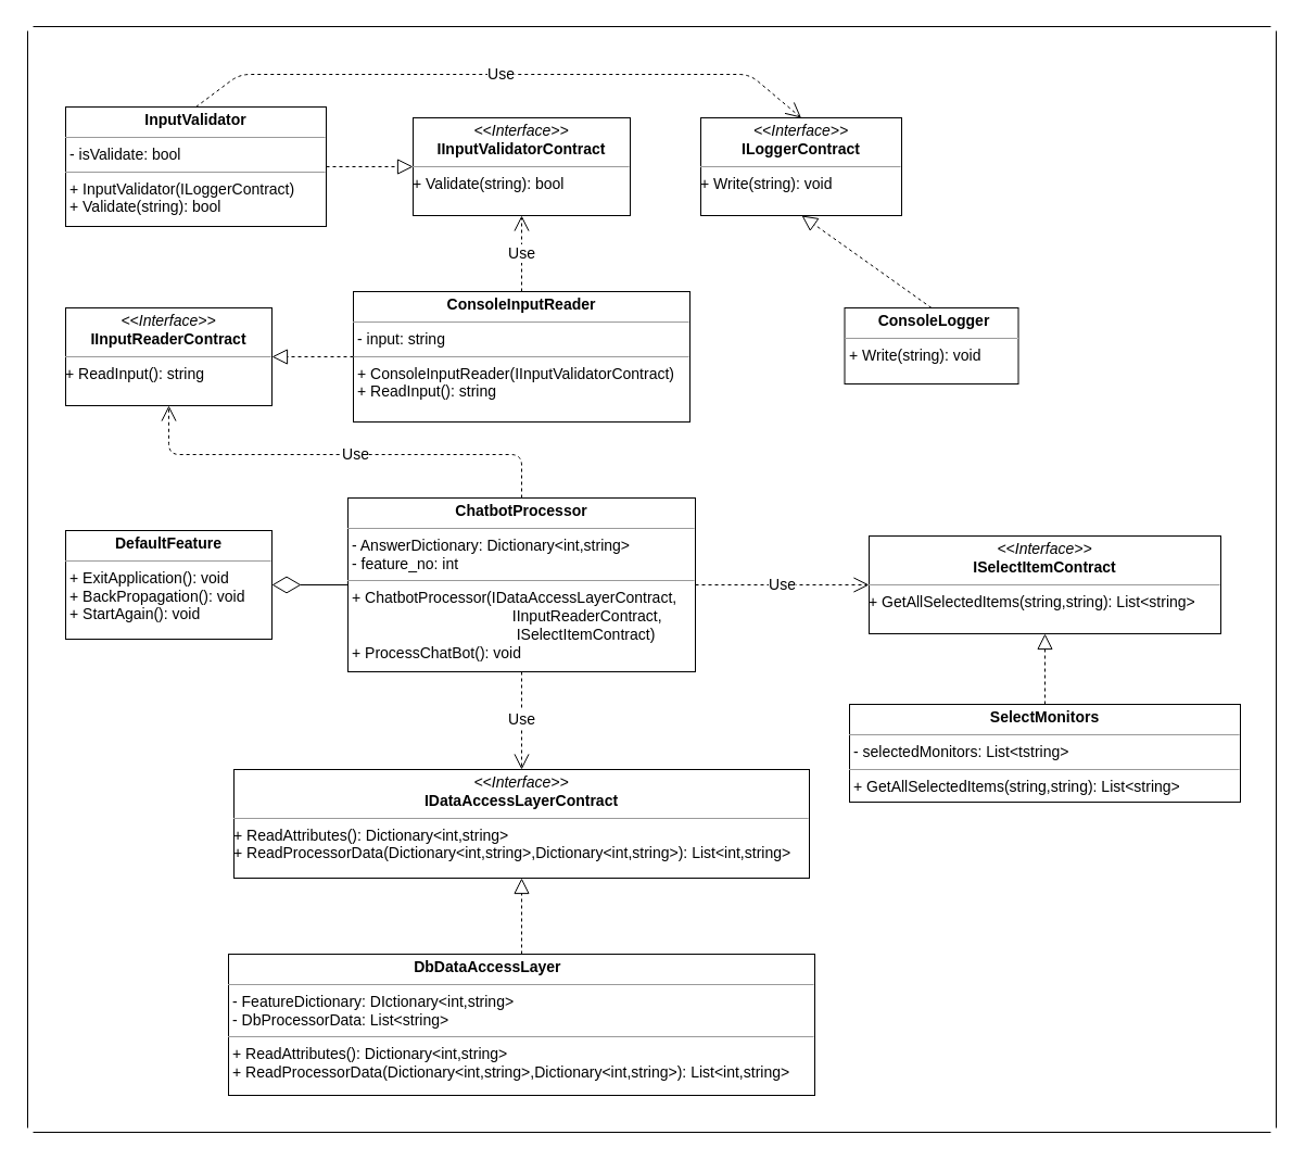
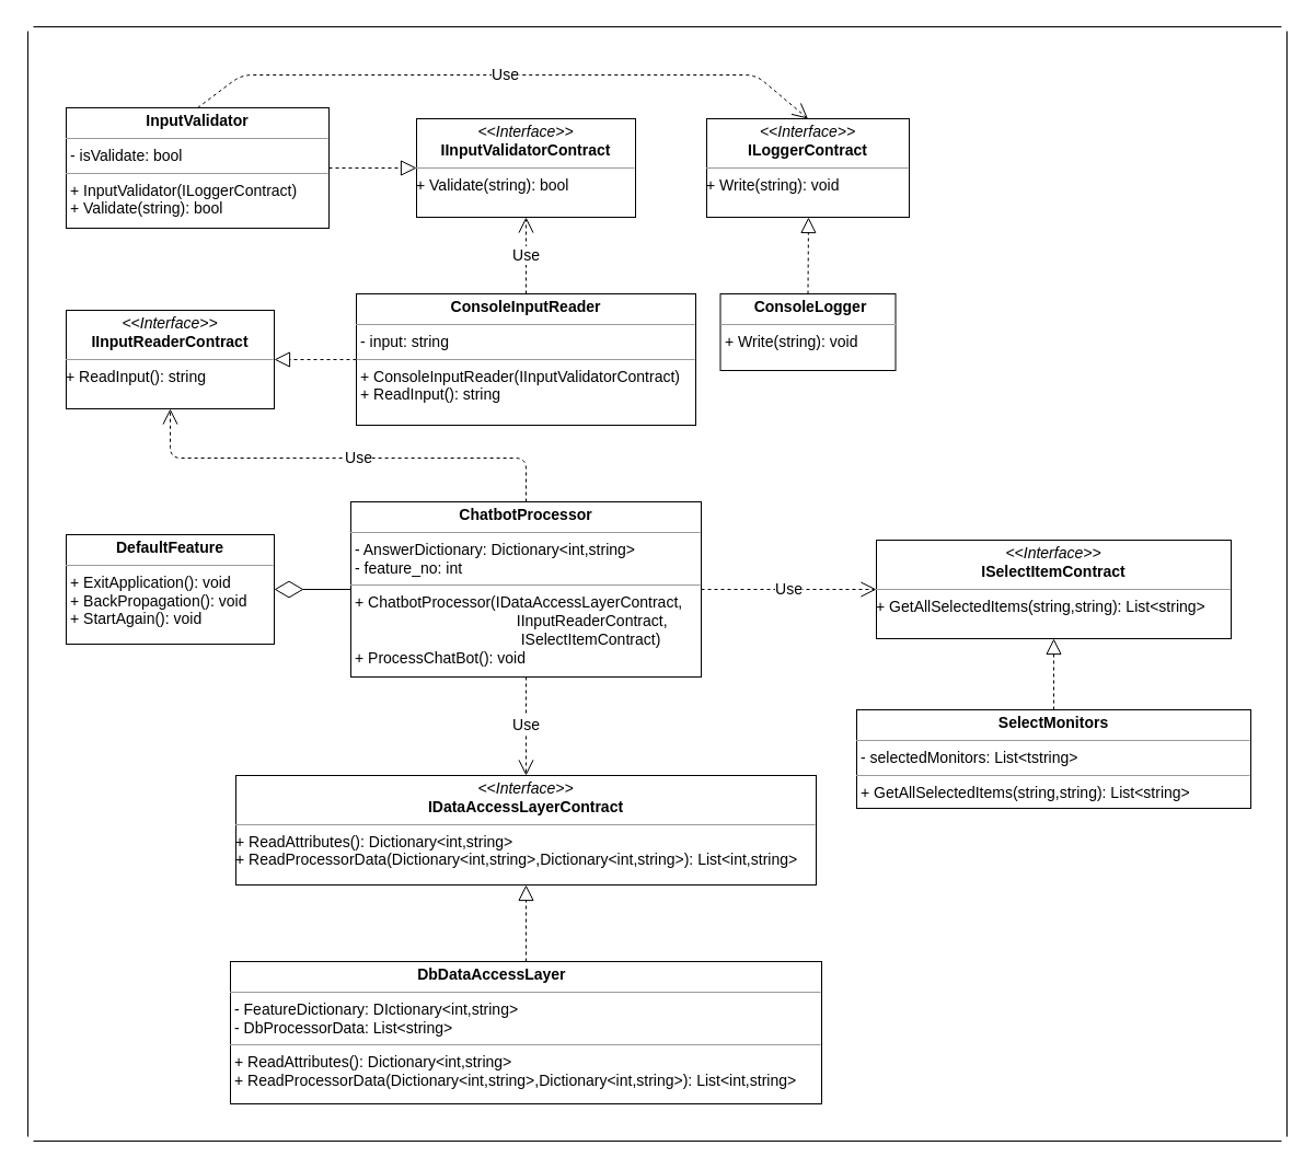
  <mxCell id="0" />
  <mxCell id="1" parent="0" />
  <mxCell id="2" value="&lt;p style=&quot;margin: 4px 0px 0px ; text-align: center ; font-size: 14px&quot;&gt;&lt;font style=&quot;font-size: 14px&quot;&gt;&lt;b&gt;ConsoleInputReader&lt;/b&gt;&lt;/font&gt;&lt;/p&gt;&lt;hr size=&quot;1&quot; style=&quot;font-size: 14px&quot;&gt;&lt;p style=&quot;margin: 0px 0px 0px 4px ; font-size: 14px&quot;&gt;&lt;font style=&quot;font-size: 14px&quot;&gt;- input: string&lt;/font&gt;&lt;/p&gt;&lt;hr size=&quot;1&quot; style=&quot;font-size: 14px&quot;&gt;&lt;p style=&quot;margin: 0px 0px 0px 4px ; font-size: 14px&quot;&gt;&lt;font style=&quot;font-size: 14px&quot;&gt;+ ConsoleInputReader(&lt;span&gt;IInputValidatorContract)&lt;/span&gt;&lt;/font&gt;&lt;/p&gt;&lt;p style=&quot;margin: 0px 0px 0px 4px ; font-size: 14px&quot;&gt;&lt;font style=&quot;font-size: 14px&quot;&gt;+ ReadInput(): string&lt;/font&gt;&lt;/p&gt;" style="verticalAlign=top;align=left;overflow=fill;fontSize=12;fontFamily=Helvetica;html=1;" parent="1" vertex="1"><mxGeometry x="325" y="268" width="310" height="120" as="geometry" /></mxCell>
  <mxCell id="3" value="&lt;p style=&quot;margin: 4px 0px 0px ; text-align: center ; font-size: 14px&quot;&gt;&lt;font style=&quot;font-size: 14px&quot;&gt;&lt;i&gt;&amp;lt;&amp;lt;Interface&amp;gt;&amp;gt;&lt;/i&gt;&lt;br&gt;&lt;b&gt;IInputReaderContract&lt;/b&gt;&lt;/font&gt;&lt;/p&gt;&lt;hr size=&quot;1&quot; style=&quot;font-size: 14px&quot;&gt;&lt;font style=&quot;font-size: 14px&quot;&gt;+ ReadInput(): string&lt;/font&gt;" style="verticalAlign=top;align=left;overflow=fill;fontSize=12;fontFamily=Helvetica;html=1;" parent="1" vertex="1"><mxGeometry x="60" y="283" width="190" height="90" as="geometry" /></mxCell>
  <mxCell id="4" value="" style="endArrow=block;dashed=1;endFill=0;endSize=12;html=1;exitX=1;exitY=0.5;exitDx=0;exitDy=0;entryX=0;entryY=0.5;entryDx=0;entryDy=0;" parent="1" source="5" target="7" edge="1"><mxGeometry width="160" relative="1" as="geometry"><mxPoint x="441.04" y="53.04" as="sourcePoint" /><mxPoint x="441.04" y="118" as="targetPoint" /></mxGeometry></mxCell>
  <mxCell id="5" value="&lt;p style=&quot;margin: 4px 0px 0px ; text-align: center ; font-size: 14px&quot;&gt;&lt;font style=&quot;font-size: 14px&quot;&gt;&lt;b&gt;InputValidator&lt;/b&gt;&lt;/font&gt;&lt;/p&gt;&lt;hr size=&quot;1&quot; style=&quot;font-size: 14px&quot;&gt;&lt;p style=&quot;margin: 0px 0px 0px 4px ; font-size: 14px&quot;&gt;&lt;font style=&quot;font-size: 14px&quot;&gt;- isValidate: bool&lt;/font&gt;&lt;/p&gt;&lt;hr size=&quot;1&quot; style=&quot;font-size: 14px&quot;&gt;&lt;p style=&quot;margin: 0px 0px 0px 4px ; font-size: 14px&quot;&gt;&lt;font style=&quot;font-size: 14px&quot;&gt;+ InputValidator(ILoggerContract)&lt;/font&gt;&lt;/p&gt;&lt;p style=&quot;margin: 0px 0px 0px 4px ; font-size: 14px&quot;&gt;&lt;font style=&quot;font-size: 14px&quot;&gt;+ Validate(string): bool&lt;/font&gt;&lt;/p&gt;" style="verticalAlign=top;align=left;overflow=fill;fontSize=12;fontFamily=Helvetica;html=1;" parent="1" vertex="1"><mxGeometry x="60" y="98" width="240" height="110" as="geometry" /></mxCell>
  <mxCell id="6" value="&lt;font style=&quot;font-size: 14px&quot;&gt;Use&lt;/font&gt;" style="endArrow=open;endSize=12;dashed=1;html=1;exitX=0.5;exitY=0;exitDx=0;exitDy=0;entryX=0.5;entryY=1;entryDx=0;entryDy=0;" parent="1" source="2" target="7" edge="1"><mxGeometry width="160" relative="1" as="geometry"><mxPoint x="570" y="398" as="sourcePoint" /><mxPoint x="456" y="209" as="targetPoint" /></mxGeometry></mxCell>
  <mxCell id="7" value="&lt;p style=&quot;margin: 4px 0px 0px ; text-align: center ; font-size: 14px&quot;&gt;&lt;font style=&quot;font-size: 14px&quot;&gt;&lt;i&gt;&amp;lt;&amp;lt;Interface&amp;gt;&amp;gt;&lt;/i&gt;&lt;br&gt;&lt;b&gt;IInputValidatorContract&lt;/b&gt;&lt;/font&gt;&lt;/p&gt;&lt;hr size=&quot;1&quot; style=&quot;font-size: 14px&quot;&gt;&lt;font style=&quot;font-size: 14px&quot;&gt;+ Validate(string): bool&lt;/font&gt;" style="verticalAlign=top;align=left;overflow=fill;fontSize=12;fontFamily=Helvetica;html=1;" parent="1" vertex="1"><mxGeometry x="380" y="108" width="200" height="90" as="geometry" /></mxCell>
  <mxCell id="8" value="" style="endArrow=block;dashed=1;endFill=0;endSize=12;html=1;entryX=1;entryY=0.5;entryDx=0;entryDy=0;exitX=0;exitY=0.5;exitDx=0;exitDy=0;" parent="1" source="2" edge="1" target="3"><mxGeometry width="160" relative="1" as="geometry"><mxPoint x="356" y="310" as="sourcePoint" /><mxPoint x="250" y="310.02" as="targetPoint" /></mxGeometry></mxCell>
  <mxCell id="9" value="&lt;p style=&quot;margin: 4px 0px 0px ; text-align: center ; font-size: 14px&quot;&gt;&lt;font style=&quot;font-size: 14px&quot;&gt;&lt;i&gt;&amp;lt;&amp;lt;Interface&amp;gt;&amp;gt;&lt;/i&gt;&lt;br&gt;&lt;b&gt;ILoggerContract&lt;/b&gt;&lt;/font&gt;&lt;/p&gt;&lt;hr size=&quot;1&quot; style=&quot;font-size: 14px&quot;&gt;&lt;font style=&quot;font-size: 14px&quot;&gt;+ Write(string): void&lt;/font&gt;" style="verticalAlign=top;align=left;overflow=fill;fontSize=12;fontFamily=Helvetica;html=1;" parent="1" vertex="1"><mxGeometry x="645" y="108" width="185" height="90" as="geometry" /></mxCell>
- <mxCell id="10" value="&lt;p style=&quot;margin: 0px ; margin-top: 4px ; text-align: center&quot;&gt;&lt;/p&gt;&lt;p style=&quot;text-align: center ; margin: 0px 0px 0px 4px ; font-size: 14px&quot;&gt;&lt;font style=&quot;font-size: 14px&quot;&gt;&lt;b&gt;ConsoleLogger&lt;/b&gt;&lt;/font&gt;&lt;/p&gt;&lt;hr size=&quot;1&quot; style=&quot;font-size: 14px&quot;&gt;&lt;p style=&quot;margin: 0px 0px 0px 4px ; font-size: 14px&quot;&gt;&lt;font style=&quot;font-size: 14px&quot;&gt;+ Write(string): void&lt;/font&gt;&lt;/p&gt;" style="verticalAlign=top;align=left;overflow=fill;fontSize=12;fontFamily=Helvetica;html=1;" parent="1" vertex="1"><mxGeometry x="777.5" y="283" width="160" height="70" as="geometry" /></mxCell>
+ <mxCell id="10" value="&lt;p style=&quot;margin: 0px ; margin-top: 4px ; text-align: center&quot;&gt;&lt;/p&gt;&lt;p style=&quot;text-align: center ; margin: 0px 0px 0px 4px ; font-size: 14px&quot;&gt;&lt;font style=&quot;font-size: 14px&quot;&gt;&lt;b&gt;ConsoleLogger&lt;/b&gt;&lt;/font&gt;&lt;/p&gt;&lt;hr size=&quot;1&quot; style=&quot;font-size: 14px&quot;&gt;&lt;p style=&quot;margin: 0px 0px 0px 4px ; font-size: 14px&quot;&gt;&lt;font style=&quot;font-size: 14px&quot;&gt;+ Write(string): void&lt;/font&gt;&lt;/p&gt;" style="verticalAlign=top;align=left;overflow=fill;fontSize=12;fontFamily=Helvetica;html=1;" parent="1" vertex="1"><mxGeometry x="657.5" y="268" width="160" height="70" as="geometry" /></mxCell>
  <mxCell id="11" value="" style="endArrow=block;dashed=1;endFill=0;endSize=12;html=1;exitX=0.5;exitY=0;exitDx=0;exitDy=0;" parent="1" edge="1" source="10"><mxGeometry width="160" relative="1" as="geometry"><mxPoint x="731" y="268" as="sourcePoint" /><mxPoint x="738" y="198" as="targetPoint" /></mxGeometry></mxCell>
  <mxCell id="12" value="&lt;font style=&quot;font-size: 14px&quot;&gt;Use&lt;/font&gt;" style="endArrow=open;endSize=12;dashed=1;html=1;entryX=0.5;entryY=0;entryDx=0;entryDy=0;exitX=0.5;exitY=0;exitDx=0;exitDy=0;" parent="1" source="5" target="9" edge="1"><mxGeometry width="160" relative="1" as="geometry"><mxPoint x="160" y="68" as="sourcePoint" /><mxPoint x="680" y="8" as="targetPoint" /><Array as="points"><mxPoint x="220" y="68" /><mxPoint x="690" y="68" /></Array></mxGeometry></mxCell>
  <mxCell id="13" value="&lt;p style=&quot;margin: 4px 0px 0px ; text-align: center ; font-size: 14px&quot;&gt;&lt;font style=&quot;font-size: 14px&quot;&gt;&lt;b&gt;ChatbotProcessor&lt;/b&gt;&lt;/font&gt;&lt;/p&gt;&lt;hr size=&quot;1&quot; style=&quot;font-size: 14px&quot;&gt;&lt;p style=&quot;margin: 0px 0px 0px 4px ; font-size: 14px&quot;&gt;&lt;font style=&quot;font-size: 14px&quot;&gt;- AnswerDictionary: Dictionary&amp;lt;int,string&amp;gt;&lt;/font&gt;&lt;/p&gt;&lt;p style=&quot;margin: 0px 0px 0px 4px ; font-size: 14px&quot;&gt;&lt;font style=&quot;font-size: 14px&quot;&gt;- feature_no: int&lt;/font&gt;&lt;/p&gt;&lt;hr size=&quot;1&quot; style=&quot;font-size: 14px&quot;&gt;&lt;p style=&quot;margin: 0px 0px 0px 4px ; font-size: 14px&quot;&gt;&lt;span&gt;&lt;font style=&quot;font-size: 14px&quot;&gt;+ ChatbotProcessor(IDataAccessLayerContract,&lt;/font&gt;&lt;/span&gt;&lt;/p&gt;&lt;p style=&quot;margin: 0px 0px 0px 4px ; font-size: 14px&quot;&gt;&lt;span&gt;&lt;font style=&quot;font-size: 14px&quot;&gt;&amp;nbsp; &amp;nbsp; &amp;nbsp; &amp;nbsp; &amp;nbsp; &amp;nbsp; &amp;nbsp; &amp;nbsp; &amp;nbsp; &amp;nbsp; &amp;nbsp; &amp;nbsp; &amp;nbsp; &amp;nbsp; &amp;nbsp; &amp;nbsp; &amp;nbsp; &amp;nbsp; &amp;nbsp; IInputReaderContract,&lt;/font&gt;&lt;/span&gt;&lt;/p&gt;&lt;p style=&quot;margin: 0px 0px 0px 4px ; font-size: 14px&quot;&gt;&lt;span&gt;&lt;font style=&quot;font-size: 14px&quot;&gt;&amp;nbsp; &amp;nbsp; &amp;nbsp; &amp;nbsp; &amp;nbsp; &amp;nbsp; &amp;nbsp; &amp;nbsp; &amp;nbsp; &amp;nbsp; &amp;nbsp; &amp;nbsp; &amp;nbsp; &amp;nbsp; &amp;nbsp; &amp;nbsp; &amp;nbsp; &amp;nbsp; &amp;nbsp; &amp;nbsp;ISelectItemContract)&lt;/font&gt;&lt;/span&gt;&lt;/p&gt;&lt;p style=&quot;margin: 0px 0px 0px 4px ; font-size: 14px&quot;&gt;&lt;font style=&quot;font-size: 14px&quot;&gt;+ ProcessChatBot(): void&lt;/font&gt;&lt;br&gt;&lt;/p&gt;" style="verticalAlign=top;align=left;overflow=fill;fontSize=12;fontFamily=Helvetica;html=1;" parent="1" vertex="1"><mxGeometry x="320" y="458" width="320" height="160" as="geometry" /></mxCell>
  <mxCell id="14" value="&lt;p style=&quot;margin: 4px 0px 0px ; text-align: center ; font-size: 14px&quot;&gt;&lt;font style=&quot;font-size: 14px&quot;&gt;&lt;i&gt;&amp;lt;&amp;lt;Interface&amp;gt;&amp;gt;&lt;/i&gt;&lt;br&gt;&lt;b&gt;ISelectItemContract&lt;/b&gt;&lt;/font&gt;&lt;/p&gt;&lt;hr size=&quot;1&quot; style=&quot;font-size: 14px&quot;&gt;&lt;font style=&quot;font-size: 14px&quot;&gt;+ GetAllSelectedItems(string,string): List&amp;lt;string&amp;gt;&lt;/font&gt;" style="verticalAlign=top;align=left;overflow=fill;fontSize=12;fontFamily=Helvetica;html=1;" parent="1" vertex="1"><mxGeometry x="800" y="493" width="324" height="90" as="geometry" /></mxCell>
  <mxCell id="15" value="&lt;p style=&quot;margin: 4px 0px 0px ; text-align: center ; font-size: 14px&quot;&gt;&lt;font style=&quot;font-size: 14px&quot;&gt;&lt;span style=&quot;text-align: left&quot;&gt;&lt;b&gt;SelectMonitors&lt;/b&gt;&lt;/span&gt;&lt;br&gt;&lt;/font&gt;&lt;/p&gt;&lt;hr size=&quot;1&quot; style=&quot;font-size: 14px&quot;&gt;&lt;p style=&quot;margin: 0px 0px 0px 4px ; font-size: 14px&quot;&gt;&lt;font style=&quot;font-size: 14px&quot;&gt;- selectedMonitors: List&amp;lt;tstring&amp;gt;&lt;/font&gt;&lt;/p&gt;&lt;hr size=&quot;1&quot; style=&quot;font-size: 14px&quot;&gt;&lt;p style=&quot;margin: 0px 0px 0px 4px ; font-size: 14px&quot;&gt;&lt;font style=&quot;font-size: 14px&quot;&gt;+ GetAllSelectedItems(string,string): List&amp;lt;string&amp;gt;&lt;/font&gt;&lt;br&gt;&lt;/p&gt;" style="verticalAlign=top;align=left;overflow=fill;fontSize=12;fontFamily=Helvetica;html=1;" parent="1" vertex="1"><mxGeometry x="782" y="648" width="360" height="90" as="geometry" /></mxCell>
  <mxCell id="16" value="" style="endArrow=block;dashed=1;endFill=0;endSize=12;html=1;entryX=0.5;entryY=1;entryDx=0;entryDy=0;exitX=0.5;exitY=0;exitDx=0;exitDy=0;" parent="1" edge="1" target="14" source="15"><mxGeometry width="160" relative="1" as="geometry"><mxPoint x="930" y="648" as="sourcePoint" /><mxPoint x="930" y="588" as="targetPoint" /></mxGeometry></mxCell>
  <mxCell id="17" value="&lt;font style=&quot;font-size: 14px&quot;&gt;Use&lt;/font&gt;" style="endArrow=open;endSize=12;dashed=1;html=1;entryX=0;entryY=0.5;entryDx=0;entryDy=0;exitX=1;exitY=0.5;exitDx=0;exitDy=0;" parent="1" edge="1" target="14" source="13"><mxGeometry width="160" relative="1" as="geometry"><mxPoint x="640" y="511" as="sourcePoint" /><mxPoint x="700" y="511" as="targetPoint" /><Array as="points" /><mxPoint as="offset" /></mxGeometry></mxCell>
  <mxCell id="18" value="&lt;p style=&quot;margin: 4px 0px 0px ; text-align: center ; font-size: 14px&quot;&gt;&lt;font style=&quot;font-size: 14px&quot;&gt;&lt;i&gt;&amp;lt;&amp;lt;Interface&amp;gt;&amp;gt;&lt;/i&gt;&lt;br&gt;&lt;b&gt;IDataAccessLayerContract&lt;/b&gt;&lt;/font&gt;&lt;/p&gt;&lt;hr size=&quot;1&quot; style=&quot;font-size: 14px&quot;&gt;&lt;font style=&quot;font-size: 14px&quot;&gt;+ ReadAttributes(): Dictionary&amp;lt;int,string&amp;gt;&lt;br&gt;+ ReadProcessorData(Dictionary&amp;lt;int,string&amp;gt;,Dictionary&amp;lt;int,string&amp;gt;): List&amp;lt;int,string&amp;gt;&lt;/font&gt;" style="verticalAlign=top;align=left;overflow=fill;fontSize=12;fontFamily=Helvetica;html=1;" parent="1" vertex="1"><mxGeometry x="215" y="708" width="530" height="100" as="geometry" /></mxCell>
  <mxCell id="19" value="&lt;p style=&quot;text-align: left ; margin: 4px 0px 0px ; font-size: 14px&quot;&gt;&lt;font style=&quot;font-size: 14px&quot;&gt;&amp;nbsp; &amp;nbsp; &amp;nbsp; &amp;nbsp; &amp;nbsp; &amp;nbsp; &amp;nbsp; &amp;nbsp; &amp;nbsp; &amp;nbsp; &amp;nbsp; &amp;nbsp; &amp;nbsp; &amp;nbsp; &amp;nbsp; &amp;nbsp; &amp;nbsp; &amp;nbsp; &amp;nbsp; &amp;nbsp; &amp;nbsp; &amp;nbsp; &lt;b&gt;DbDataAccessLayer&lt;/b&gt;&lt;/font&gt;&lt;/p&gt;&lt;hr size=&quot;1&quot; style=&quot;font-size: 14px&quot;&gt;&lt;p style=&quot;margin: 0px 0px 0px 4px ; font-size: 14px&quot;&gt;&lt;font style=&quot;font-size: 14px&quot;&gt;- FeatureDictionary: DIctionary&amp;lt;int,string&amp;gt;&lt;/font&gt;&lt;/p&gt;&lt;p style=&quot;margin: 0px 0px 0px 4px ; font-size: 14px&quot;&gt;&lt;font style=&quot;font-size: 14px&quot;&gt;- DbProcessorData: List&amp;lt;string&amp;gt;&lt;/font&gt;&lt;/p&gt;&lt;hr size=&quot;1&quot; style=&quot;font-size: 14px&quot;&gt;&lt;p style=&quot;margin: 0px 0px 0px 4px ; font-size: 14px&quot;&gt;&lt;font style=&quot;font-size: 14px&quot;&gt;+ ReadAttributes(): Dictionary&amp;lt;int,string&amp;gt;&lt;/font&gt;&lt;/p&gt;&lt;p style=&quot;margin: 0px 0px 0px 4px ; font-size: 14px&quot;&gt;&lt;font style=&quot;font-size: 14px&quot;&gt;+ ReadProcessorData(Dictionary&amp;lt;int,string&amp;gt;,Dictionary&amp;lt;int,string&amp;gt;): List&amp;lt;int,string&amp;gt;&lt;/font&gt;&lt;br&gt;&lt;/p&gt;" style="verticalAlign=top;align=left;overflow=fill;fontSize=12;fontFamily=Helvetica;html=1;" parent="1" vertex="1"><mxGeometry x="210" y="878" width="540" height="130" as="geometry" /></mxCell>
  <mxCell id="20" value="" style="endArrow=block;dashed=1;endFill=0;endSize=12;html=1;entryX=0.5;entryY=1;entryDx=0;entryDy=0;exitX=0.5;exitY=0;exitDx=0;exitDy=0;" parent="1" edge="1" target="18" source="19"><mxGeometry width="160" relative="1" as="geometry"><mxPoint x="454" y="808" as="sourcePoint" /><mxPoint x="454" y="748" as="targetPoint" /></mxGeometry></mxCell>
  <mxCell id="21" value="&lt;font style=&quot;font-size: 14px&quot;&gt;Use&lt;/font&gt;" style="endArrow=open;endSize=12;dashed=1;html=1;exitX=0.5;exitY=1;exitDx=0;exitDy=0;" parent="1" target="18" edge="1" source="13"><mxGeometry x="-0.016" width="160" relative="1" as="geometry"><mxPoint x="482" y="598" as="sourcePoint" /><mxPoint x="310" y="558" as="targetPoint" /><Array as="points" /><mxPoint as="offset" /></mxGeometry></mxCell>
  <mxCell id="22" value="&lt;p style=&quot;margin: 4px 0px 0px ; text-align: center ; font-size: 14px&quot;&gt;&lt;b&gt;&lt;font style=&quot;font-size: 14px&quot;&gt;DefaultFeature&lt;/font&gt;&lt;/b&gt;&lt;/p&gt;&lt;hr size=&quot;1&quot; style=&quot;font-size: 14px&quot;&gt;&lt;p style=&quot;margin: 0px 0px 0px 4px ; font-size: 14px&quot;&gt;&lt;font style=&quot;font-size: 14px&quot;&gt;+ ExitApplication(): void&lt;/font&gt;&lt;/p&gt;&lt;p style=&quot;margin: 0px 0px 0px 4px ; font-size: 14px&quot;&gt;&lt;font style=&quot;font-size: 14px&quot;&gt;+ BackPropagation(): void&lt;/font&gt;&lt;/p&gt;&lt;p style=&quot;margin: 0px 0px 0px 4px ; font-size: 14px&quot;&gt;&lt;font style=&quot;font-size: 14px&quot;&gt;+ StartAgain(): void&lt;/font&gt;&lt;/p&gt;" style="verticalAlign=top;align=left;overflow=fill;fontSize=12;fontFamily=Helvetica;html=1;" parent="1" vertex="1"><mxGeometry x="60" y="488" width="190" height="100" as="geometry" /></mxCell>
  <mxCell id="23" value="" style="endArrow=diamondThin;endFill=0;endSize=24;html=1;exitX=0;exitY=0.5;exitDx=0;exitDy=0;entryX=1;entryY=0.5;entryDx=0;entryDy=0;" parent="1" edge="1" target="22" source="13"><mxGeometry width="160" relative="1" as="geometry"><mxPoint x="310" y="488" as="sourcePoint" /><mxPoint x="250" y="488" as="targetPoint" /></mxGeometry></mxCell>
  <mxCell id="24" value="&lt;font style=&quot;font-size: 14px&quot;&gt;Use&lt;/font&gt;" style="endArrow=open;endSize=12;dashed=1;html=1;exitX=0.5;exitY=0;exitDx=0;exitDy=0;entryX=0.5;entryY=1;entryDx=0;entryDy=0;" parent="1" source="13" target="3" edge="1"><mxGeometry x="-0.059" width="160" relative="1" as="geometry"><mxPoint x="250" y="408" as="sourcePoint" /><mxPoint x="150" y="373" as="targetPoint" /><Array as="points"><mxPoint x="480" y="418" /><mxPoint x="155" y="418" /></Array><mxPoint as="offset" /></mxGeometry></mxCell>
  <mxCell id="25" value="" style="line;strokeWidth=1;fillColor=none;align=left;verticalAlign=middle;spacingTop=-1;spacingLeft=3;spacingRight=3;rotatable=0;labelPosition=right;points=[];portConstraint=eastwest;" vertex="1" parent="1"><mxGeometry x="30" y="1038" width="1140" height="8" as="geometry" /></mxCell>
  <mxCell id="26" value="" style="line;strokeWidth=1;direction=south;html=1;" vertex="1" parent="1"><mxGeometry x="20" y="28" width="10" height="1010" as="geometry" /></mxCell>
  <mxCell id="27" value="" style="line;strokeWidth=1;direction=south;html=1;" vertex="1" parent="1"><mxGeometry x="1170" y="28" width="10" height="1010" as="geometry" /></mxCell>
  <mxCell id="28" value="" style="line;strokeWidth=1;fillColor=none;align=left;verticalAlign=middle;spacingTop=-1;spacingLeft=3;spacingRight=3;rotatable=0;labelPosition=right;points=[];portConstraint=eastwest;" vertex="1" parent="1"><mxGeometry x="30" y="20" width="1140" height="8" as="geometry" /></mxCell>
